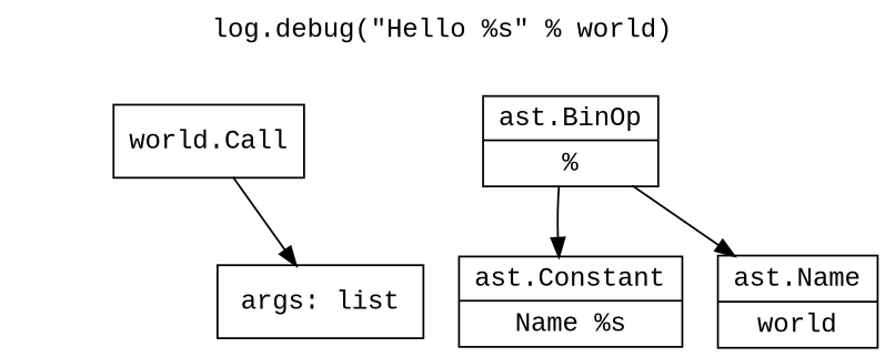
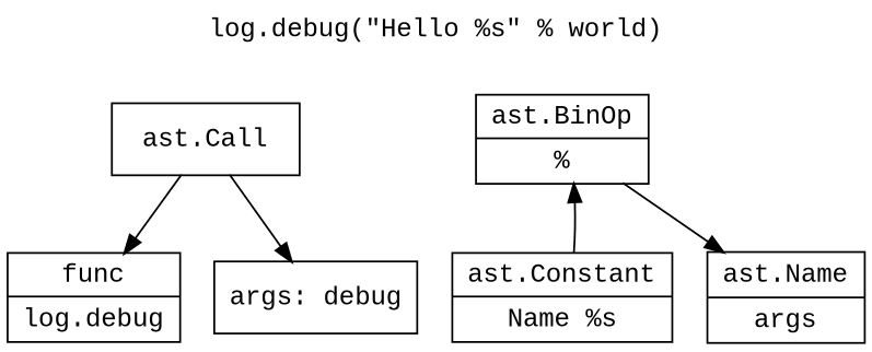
  digraph {
    fontname="Liberation Mono"
    label="log.debug(\"Hello %s\" % world)"
    labelloc=t
    node [fontname="Liberation Mono" shape=record]
    edge [fontname="Liberation Mono"]
-   n1 [label="world.Call"]
-   n3 [label="args: list"]
+   n1 [label="ast.Call"]
+   n2 [label="{func|log.debug}"]
+   n3 [label="args: debug"]
    n4 [label="{ast.BinOp|%}"]
    n5 [label="{ast.Constant|Name %s}"]
-   n6 [label="{ast.Name|world}"]
+   n6 [label="{ast.Name|args}"]
+   n1 -> n2
    n1 -> n3
-   n4 -> n5
+   n5 -> n4
    n4 -> n6
  }
